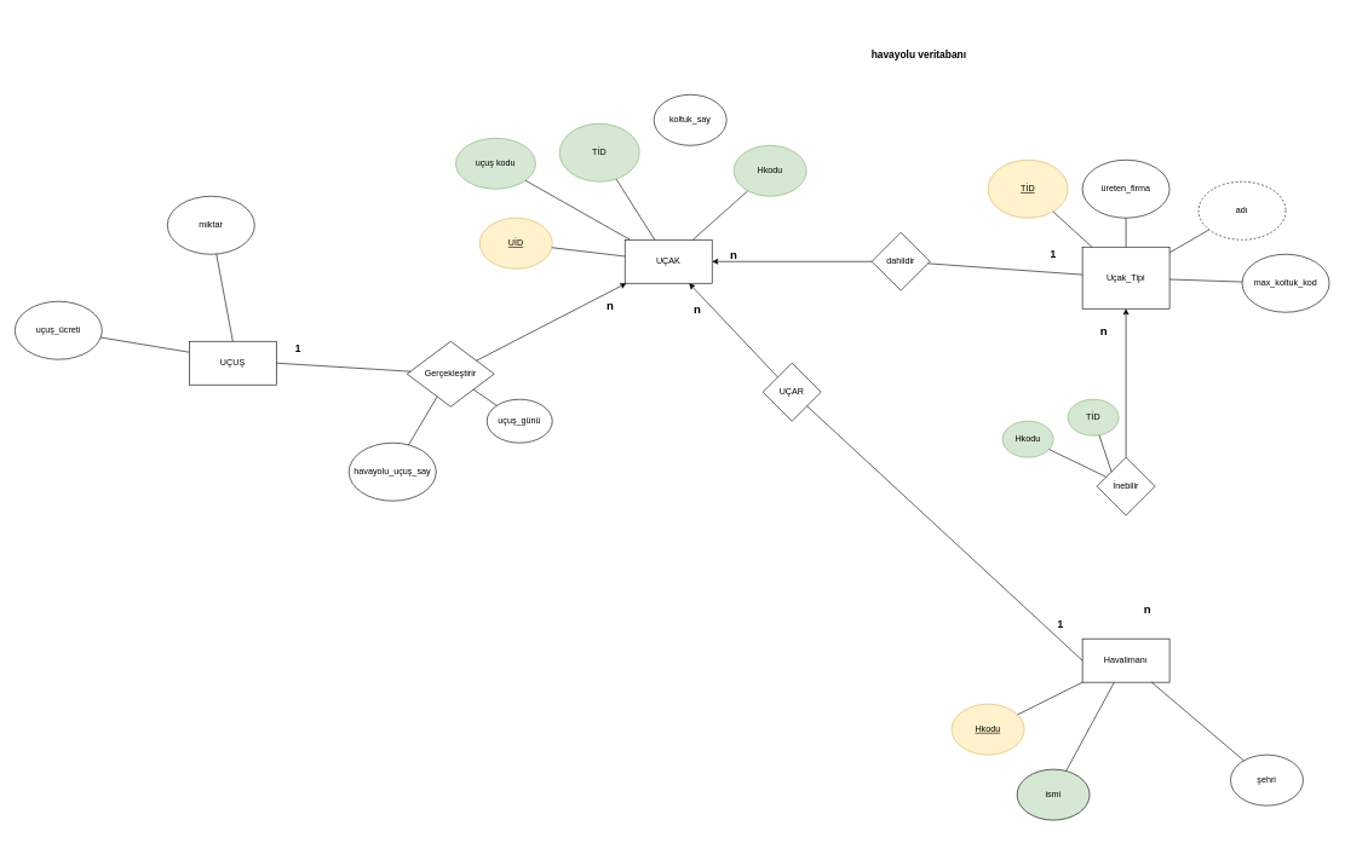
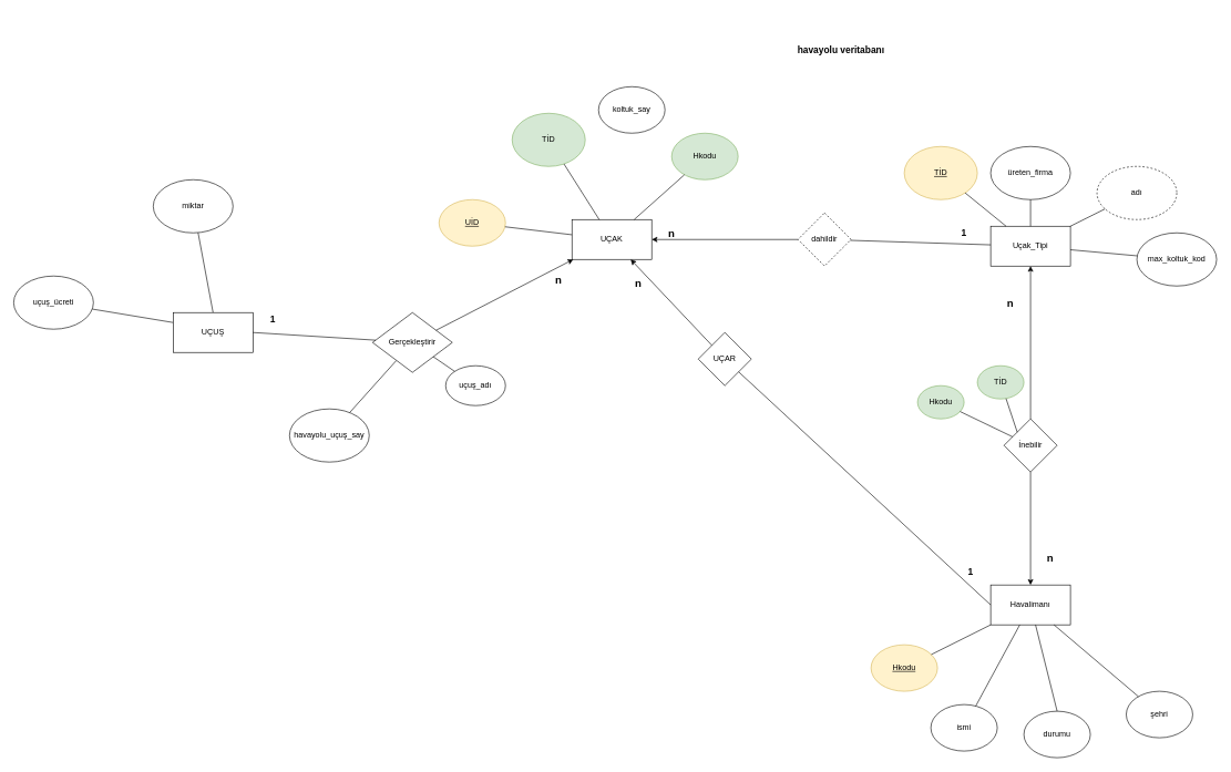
  <mxCell id="0" />
  <mxCell id="1" parent="0" />
  <mxCell id="2" value="&lt;font style=&quot;font-size: 14px&quot;&gt;&lt;b&gt;havayolu veritabanı&lt;/b&gt;&lt;/font&gt;" style="text;html=1;strokeColor=none;fillColor=none;align=center;verticalAlign=middle;whiteSpace=wrap;rounded=0;" parent="1" vertex="1"><mxGeometry x="1150" y="20" width="230" height="110" as="geometry" /></mxCell>
  <mxCell id="3" value="UÇAK" style="rounded=0;whiteSpace=wrap;html=1;" parent="1" vertex="1"><mxGeometry x="860" y="330" width="120" height="60" as="geometry" /></mxCell>
  <mxCell id="4" value="&lt;u&gt;UİD&lt;/u&gt;" style="ellipse;whiteSpace=wrap;html=1;fillColor=#fff2cc;strokeColor=#d6b656;" parent="1" vertex="1"><mxGeometry x="660" y="300" width="100" height="70" as="geometry" /></mxCell>
  <mxCell id="5" value="koltuk_say" style="ellipse;whiteSpace=wrap;html=1;" parent="1" vertex="1"><mxGeometry x="900" y="130" width="100" height="70" as="geometry" /></mxCell>
  <mxCell id="6" value="" style="endArrow=none;html=1;" parent="1" source="3" target="4" edge="1"><mxGeometry width="50" height="50" relative="1" as="geometry"><mxPoint x="710" y="380" as="sourcePoint" /><mxPoint x="760" y="330" as="targetPoint" /></mxGeometry></mxCell>
- <mxCell id="7" value="Uçak_Tipi" style="rounded=0;whiteSpace=wrap;html=1;" parent="1" vertex="1"><mxGeometry x="1490" y="340" width="120" height="85" as="geometry" /></mxCell>
+ <mxCell id="7" value="Uçak_Tipi" style="rounded=0;whiteSpace=wrap;html=1;" parent="1" vertex="1"><mxGeometry x="1490" y="340" width="120" height="60" as="geometry" /></mxCell>
  <mxCell id="8" value="adı" style="ellipse;whiteSpace=wrap;html=1;dashed=1;" parent="1" vertex="1"><mxGeometry x="1650" y="250" width="120" height="80" as="geometry" /></mxCell>
  <mxCell id="9" value="max_koltuk_kod" style="ellipse;whiteSpace=wrap;html=1;" parent="1" vertex="1"><mxGeometry x="1710" y="350" width="120" height="80" as="geometry" /></mxCell>
  <mxCell id="10" value="üreten_firma" style="ellipse;whiteSpace=wrap;html=1;" parent="1" vertex="1"><mxGeometry x="1490" y="220" width="120" height="80" as="geometry" /></mxCell>
  <mxCell id="11" value="" style="endArrow=none;html=1;" parent="1" source="7" target="10" edge="1"><mxGeometry width="50" height="50" relative="1" as="geometry"><mxPoint x="1440" y="340" as="sourcePoint" /><mxPoint x="1490" y="290" as="targetPoint" /></mxGeometry></mxCell>
  <mxCell id="12" value="" style="endArrow=none;html=1;" parent="1" source="7" target="8" edge="1"><mxGeometry width="50" height="50" relative="1" as="geometry"><mxPoint x="1600" y="430" as="sourcePoint" /><mxPoint x="1650" y="380" as="targetPoint" /></mxGeometry></mxCell>
  <mxCell id="13" value="" style="endArrow=none;html=1;" parent="1" source="7" target="9" edge="1"><mxGeometry width="50" height="50" relative="1" as="geometry"><mxPoint x="1650" y="460" as="sourcePoint" /><mxPoint x="1700" y="410" as="targetPoint" /></mxGeometry></mxCell>
  <mxCell id="14" value="Havalimanı" style="rounded=0;whiteSpace=wrap;html=1;" parent="1" vertex="1"><mxGeometry x="1490" y="880" width="120" height="60" as="geometry" /></mxCell>
  <mxCell id="15" value="&lt;u&gt;Hkodu&lt;/u&gt;" style="ellipse;whiteSpace=wrap;html=1;fillColor=#fff2cc;strokeColor=#d6b656;" parent="1" vertex="1"><mxGeometry x="1310" y="970" width="100" height="70" as="geometry" /></mxCell>
- <mxCell id="16" value="ismi" style="ellipse;whiteSpace=wrap;html=1;fillColor=#d5e8d4;" parent="1" vertex="1"><mxGeometry x="1400" y="1060" width="100" height="70" as="geometry" /></mxCell>
+ <mxCell id="16" value="ismi" style="ellipse;whiteSpace=wrap;html=1;" parent="1" vertex="1"><mxGeometry x="1400" y="1060" width="100" height="70" as="geometry" /></mxCell>
  <mxCell id="17" value="şehri" style="ellipse;whiteSpace=wrap;html=1;" parent="1" vertex="1"><mxGeometry x="1694" y="1040" width="100" height="70" as="geometry" /></mxCell>
+ <mxCell id="18" value="durumu" style="ellipse;whiteSpace=wrap;html=1;" parent="1" vertex="1"><mxGeometry x="1540" y="1070" width="100" height="70" as="geometry" /></mxCell>
+ <mxCell id="19" value="" style="endArrow=none;html=1;exitX=0.5;exitY=0;exitDx=0;exitDy=0;" parent="1" source="18" target="14" edge="1"><mxGeometry width="50" height="50" relative="1" as="geometry"><mxPoint x="1591.308" y="1070.533" as="sourcePoint" /><mxPoint x="1940" y="760" as="targetPoint" /></mxGeometry></mxCell>
  <mxCell id="20" value="" style="endArrow=none;html=1;" parent="1" source="16" target="14" edge="1"><mxGeometry width="50" height="50" relative="1" as="geometry"><mxPoint x="1468.649" y="1052.526" as="sourcePoint" /><mxPoint x="1940" y="760" as="targetPoint" /></mxGeometry></mxCell>
  <mxCell id="21" value="" style="endArrow=none;html=1;" parent="1" source="15" target="14" edge="1"><mxGeometry width="50" height="50" relative="1" as="geometry"><mxPoint x="1425" y="990" as="sourcePoint" /><mxPoint x="1475" y="940" as="targetPoint" /></mxGeometry></mxCell>
  <mxCell id="22" value="" style="endArrow=none;html=1;" parent="1" source="17" target="14" edge="1"><mxGeometry width="50" height="50" relative="1" as="geometry"><mxPoint x="1410" y="960" as="sourcePoint" /><mxPoint x="1460" y="910" as="targetPoint" /></mxGeometry></mxCell>
- <mxCell id="23" value="dahildir" style="rhombus;whiteSpace=wrap;html=1;" parent="1" vertex="1"><mxGeometry x="1200" y="320" width="80" height="80" as="geometry" /></mxCell>
+ <mxCell id="23" value="dahildir" style="rhombus;whiteSpace=wrap;html=1;dashed=1;" parent="1" vertex="1"><mxGeometry x="1200" y="320" width="80" height="80" as="geometry" /></mxCell>
  <mxCell id="24" value="&lt;u&gt;TİD&lt;/u&gt;" style="ellipse;whiteSpace=wrap;html=1;fillColor=#fff2cc;strokeColor=#d6b656;" parent="1" vertex="1"><mxGeometry x="1360" y="220" width="110" height="80" as="geometry" /></mxCell>
  <mxCell id="25" value="" style="endArrow=none;html=1;" parent="1" source="7" target="24" edge="1"><mxGeometry width="50" height="50" relative="1" as="geometry"><mxPoint x="1350" y="540" as="sourcePoint" /><mxPoint x="1400" y="490" as="targetPoint" /></mxGeometry></mxCell>
  <mxCell id="26" value="" style="endArrow=classic;html=1;" parent="1" source="23" edge="1" target="3"><mxGeometry width="50" height="50" relative="1" as="geometry"><mxPoint x="920" y="415" as="sourcePoint" /><mxPoint x="970" y="365" as="targetPoint" /></mxGeometry></mxCell>
  <mxCell id="27" value="" style="endArrow=none;html=1;" parent="1" source="7" target="23" edge="1"><mxGeometry width="50" height="50" relative="1" as="geometry"><mxPoint x="1110" y="490" as="sourcePoint" /><mxPoint x="1190" y="480" as="targetPoint" /><Array as="points" /></mxGeometry></mxCell>
  <mxCell id="28" value="TİD" style="ellipse;whiteSpace=wrap;html=1;fillColor=#d5e8d4;strokeColor=#82b366;" parent="1" vertex="1"><mxGeometry x="770" y="170" width="110" height="80" as="geometry" /></mxCell>
  <mxCell id="29" value="" style="endArrow=none;html=1;" parent="1" source="3" edge="1" target="28"><mxGeometry width="50" height="50" relative="1" as="geometry"><mxPoint x="1240" y="540" as="sourcePoint" /><mxPoint x="845.806" y="257.027" as="targetPoint" /></mxGeometry></mxCell>
  <mxCell id="30" value="&lt;font style=&quot;font-size: 16px&quot;&gt;&lt;b&gt;n&lt;/b&gt;&lt;/font&gt;" style="text;html=1;strokeColor=none;fillColor=none;align=center;verticalAlign=middle;whiteSpace=wrap;rounded=0;" parent="1" vertex="1"><mxGeometry x="990" y="340" width="40" height="20" as="geometry" /></mxCell>
  <mxCell id="31" value="&lt;b&gt;&lt;font style=&quot;font-size: 14px&quot;&gt;1&lt;/font&gt;&lt;/b&gt;" style="text;html=1;strokeColor=none;fillColor=none;align=center;verticalAlign=middle;whiteSpace=wrap;rounded=0;" parent="1" vertex="1"><mxGeometry x="1430" y="340" width="40" height="20" as="geometry" /></mxCell>
  <mxCell id="32" value="İnebilir" style="rhombus;whiteSpace=wrap;html=1;" parent="1" vertex="1"><mxGeometry x="1510" y="630" width="80" height="80" as="geometry" /></mxCell>
  <mxCell id="33" value="" style="endArrow=classic;html=1;" parent="1" source="32" target="7" edge="1"><mxGeometry width="50" height="50" relative="1" as="geometry"><mxPoint x="1240" y="530" as="sourcePoint" /><mxPoint x="1290" y="480" as="targetPoint" /></mxGeometry></mxCell>
+ <mxCell id="34" value="" style="endArrow=classic;html=1;" parent="1" source="32" target="14" edge="1"><mxGeometry width="50" height="50" relative="1" as="geometry"><mxPoint x="1520" y="620" as="sourcePoint" /><mxPoint x="1570" y="570" as="targetPoint" /></mxGeometry></mxCell>
  <mxCell id="35" value="TİD" style="ellipse;whiteSpace=wrap;html=1;fillColor=#d5e8d4;strokeColor=#82b366;" parent="1" vertex="1"><mxGeometry x="1470" y="550" width="70" height="50" as="geometry" /></mxCell>
  <mxCell id="36" value="Hkodu" style="ellipse;whiteSpace=wrap;html=1;fillColor=#d5e8d4;strokeColor=#82b366;" parent="1" vertex="1"><mxGeometry x="1380" y="580" width="70" height="50" as="geometry" /></mxCell>
  <mxCell id="37" value="" style="endArrow=none;html=1;" parent="1" source="36" target="32" edge="1"><mxGeometry width="50" height="50" relative="1" as="geometry"><mxPoint x="1520" y="620" as="sourcePoint" /><mxPoint x="1570" y="570" as="targetPoint" /></mxGeometry></mxCell>
  <mxCell id="38" value="" style="endArrow=none;html=1;exitX=0;exitY=0;exitDx=0;exitDy=0;" parent="1" source="32" target="35" edge="1"><mxGeometry width="50" height="50" relative="1" as="geometry"><mxPoint x="1520" y="620" as="sourcePoint" /><mxPoint x="1570" y="570" as="targetPoint" /></mxGeometry></mxCell>
  <mxCell id="39" value="&lt;font style=&quot;font-size: 16px&quot;&gt;&lt;b&gt;n&lt;/b&gt;&lt;/font&gt;" style="text;html=1;strokeColor=none;fillColor=none;align=center;verticalAlign=middle;whiteSpace=wrap;rounded=0;" parent="1" vertex="1"><mxGeometry x="1560" y="830" width="40" height="20" as="geometry" /></mxCell>
  <mxCell id="40" value="&lt;font style=&quot;font-size: 16px&quot;&gt;&lt;b&gt;n&lt;/b&gt;&lt;/font&gt;" style="text;html=1;strokeColor=none;fillColor=none;align=center;verticalAlign=middle;whiteSpace=wrap;rounded=0;" parent="1" vertex="1"><mxGeometry x="1500" y="440" width="40" height="30" as="geometry" /></mxCell>
  <mxCell id="41" value="miktar" style="ellipse;whiteSpace=wrap;html=1;" vertex="1" parent="1"><mxGeometry x="230" y="270" width="120" height="80" as="geometry" /></mxCell>
  <mxCell id="42" value="uçuş_ücreti" style="ellipse;whiteSpace=wrap;html=1;" vertex="1" parent="1"><mxGeometry x="20" y="415" width="120" height="80" as="geometry" /></mxCell>
  <mxCell id="43" value="" style="endArrow=none;html=1;entryX=0;entryY=0.25;entryDx=0;entryDy=0;" edge="1" parent="1" source="42" target="56"><mxGeometry width="50" height="50" relative="1" as="geometry"><mxPoint x="990" y="910" as="sourcePoint" /><mxPoint x="852.5" y="850" as="targetPoint" /></mxGeometry></mxCell>
  <mxCell id="44" value="" style="endArrow=none;html=1;entryX=0.5;entryY=0;entryDx=0;entryDy=0;" edge="1" parent="1" source="41" target="56"><mxGeometry width="50" height="50" relative="1" as="geometry"><mxPoint x="990" y="910" as="sourcePoint" /><mxPoint x="812.75" y="850" as="targetPoint" /></mxGeometry></mxCell>
  <mxCell id="45" value="" style="endArrow=classic;html=1;" edge="1" parent="1" source="50" target="3"><mxGeometry width="50" height="50" relative="1" as="geometry"><mxPoint x="1157.125" y="882.875" as="sourcePoint" /><mxPoint x="927" y="833.003" as="targetPoint" /></mxGeometry></mxCell>
  <mxCell id="46" value="&lt;b&gt;&lt;font style=&quot;font-size: 16px&quot;&gt;n&lt;/font&gt;&lt;/b&gt;" style="text;html=1;strokeColor=none;fillColor=none;align=center;verticalAlign=middle;whiteSpace=wrap;rounded=0;" vertex="1" parent="1"><mxGeometry x="940" y="415" width="40" height="20" as="geometry" /></mxCell>
  <mxCell id="47" value="Hkodu" style="ellipse;whiteSpace=wrap;html=1;fillColor=#d5e8d4;strokeColor=#82b366;" vertex="1" parent="1"><mxGeometry x="1010" y="200" width="100" height="70" as="geometry" /></mxCell>
  <mxCell id="48" value="" style="endArrow=none;html=1;" edge="1" parent="1" source="47" target="3"><mxGeometry width="50" height="50" relative="1" as="geometry"><mxPoint x="810" y="910" as="sourcePoint" /><mxPoint x="897" y="850" as="targetPoint" /></mxGeometry></mxCell>
- <mxCell id="49" value="uçuş_günü" style="ellipse;whiteSpace=wrap;html=1;" vertex="1" parent="1"><mxGeometry x="670" y="550" width="90" height="60" as="geometry" /></mxCell>
+ <mxCell id="49" value="uçuş_adı" style="ellipse;whiteSpace=wrap;html=1;" vertex="1" parent="1"><mxGeometry x="670" y="550" width="90" height="60" as="geometry" /></mxCell>
  <mxCell id="50" value="UÇAR" style="rhombus;whiteSpace=wrap;html=1;" vertex="1" parent="1"><mxGeometry x="1050" y="500" width="80" height="80" as="geometry" /></mxCell>
  <mxCell id="51" value="" style="endArrow=none;html=1;" edge="1" parent="1" source="49" target="59"><mxGeometry width="50" height="50" relative="1" as="geometry"><mxPoint x="1030" y="700" as="sourcePoint" /><mxPoint x="1080" y="650" as="targetPoint" /></mxGeometry></mxCell>
  <mxCell id="52" value="" style="endArrow=none;html=1;entryX=0;entryY=0.5;entryDx=0;entryDy=0;" edge="1" parent="1" source="50" target="14"><mxGeometry width="50" height="50" relative="1" as="geometry"><mxPoint x="1030" y="700" as="sourcePoint" /><mxPoint x="1080" y="650" as="targetPoint" /></mxGeometry></mxCell>
  <mxCell id="53" value="&lt;b&gt;&lt;font style=&quot;font-size: 14px&quot;&gt;1&lt;/font&gt;&lt;/b&gt;" style="text;html=1;strokeColor=none;fillColor=none;align=center;verticalAlign=middle;whiteSpace=wrap;rounded=0;" vertex="1" parent="1"><mxGeometry x="1440" y="850" width="40" height="20" as="geometry" /></mxCell>
- <mxCell id="54" value="havayolu_uçuş_say" style="ellipse;whiteSpace=wrap;html=1;" vertex="1" parent="1"><mxGeometry x="480" y="610" width="120" height="80" as="geometry" /></mxCell>
+ <mxCell id="54" value="havayolu_uçuş_say" style="ellipse;whiteSpace=wrap;html=1;" vertex="1" parent="1"><mxGeometry x="435" y="615" width="120" height="80" as="geometry" /></mxCell>
  <mxCell id="55" value="" style="endArrow=none;html=1;" edge="1" parent="1" source="54" target="59"><mxGeometry width="50" height="50" relative="1" as="geometry"><mxPoint x="1000" y="1020" as="sourcePoint" /><mxPoint x="1050" y="970" as="targetPoint" /><Array as="points" /></mxGeometry></mxCell>
  <mxCell id="56" value="UÇUŞ" style="rounded=0;whiteSpace=wrap;html=1;" vertex="1" parent="1"><mxGeometry x="260" y="470" width="120" height="60" as="geometry" /></mxCell>
- <mxCell id="57" value="uçuş kodu" style="ellipse;whiteSpace=wrap;html=1;fillColor=#d5e8d4;strokeColor=#82b366;" vertex="1" parent="1"><mxGeometry x="627" y="190" width="110" height="70" as="geometry" /></mxCell>
- <mxCell id="58" value="" style="endArrow=none;html=1;" edge="1" parent="1" source="57" target="3"><mxGeometry width="50" height="50" relative="1" as="geometry"><mxPoint x="910" y="870" as="sourcePoint" /><mxPoint x="960" y="820" as="targetPoint" /></mxGeometry></mxCell>
  <mxCell id="59" value="Gerçekleştirir" style="rhombus;whiteSpace=wrap;html=1;" vertex="1" parent="1"><mxGeometry x="560" y="470" width="120" height="90" as="geometry" /></mxCell>
  <mxCell id="60" value="" style="endArrow=none;html=1;exitX=1;exitY=0.5;exitDx=0;exitDy=0;" edge="1" parent="1" source="56" target="59"><mxGeometry width="50" height="50" relative="1" as="geometry"><mxPoint x="470" y="620" as="sourcePoint" /><mxPoint x="520" y="570" as="targetPoint" /></mxGeometry></mxCell>
  <mxCell id="61" value="" style="endArrow=classic;html=1;" edge="1" parent="1" source="59" target="3"><mxGeometry width="50" height="50" relative="1" as="geometry"><mxPoint x="790" y="650" as="sourcePoint" /><mxPoint x="840" y="600" as="targetPoint" /></mxGeometry></mxCell>
  <mxCell id="62" value="&lt;b&gt;&lt;font style=&quot;font-size: 16px&quot;&gt;n&lt;/font&gt;&lt;/b&gt;" style="text;html=1;strokeColor=none;fillColor=none;align=center;verticalAlign=middle;whiteSpace=wrap;rounded=0;" vertex="1" parent="1"><mxGeometry x="820" y="410" width="40" height="20" as="geometry" /></mxCell>
  <mxCell id="63" value="&lt;b&gt;&lt;font style=&quot;font-size: 14px&quot;&gt;1&lt;/font&gt;&lt;/b&gt;" style="text;html=1;strokeColor=none;fillColor=none;align=center;verticalAlign=middle;whiteSpace=wrap;rounded=0;" vertex="1" parent="1"><mxGeometry x="390" y="470" width="40" height="20" as="geometry" /></mxCell>
